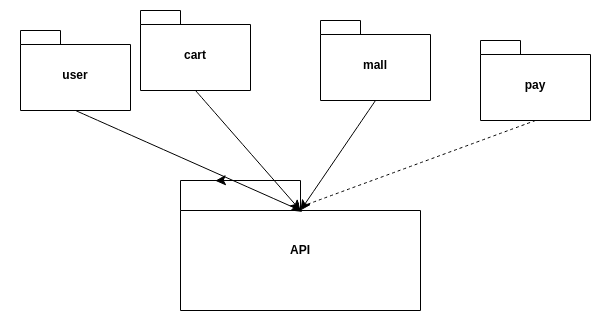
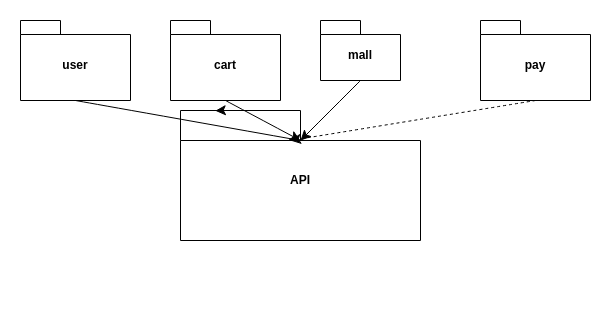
  <mxCell id="0" />
  <mxCell id="1" parent="0" />
- <mxCell id="2" value="user" style="shape=folder;fontStyle=1;spacingTop=10;tabWidth=40;tabHeight=14;tabPosition=left;html=1;whiteSpace=wrap;" parent="1" vertex="1"><mxGeometry x="20" y="30" width="110" height="80" as="geometry" /></mxCell>
- <mxCell id="3" value="pay" style="shape=folder;fontStyle=1;spacingTop=10;tabWidth=40;tabHeight=14;tabPosition=left;html=1;whiteSpace=wrap;" parent="1" vertex="1"><mxGeometry x="480" y="40" width="110" height="80" as="geometry" /></mxCell>
- <mxCell id="4" value="cart" style="shape=folder;fontStyle=1;spacingTop=10;tabWidth=40;tabHeight=14;tabPosition=left;html=1;whiteSpace=wrap;" parent="1" vertex="1"><mxGeometry x="140" y="10" width="110" height="80" as="geometry" /></mxCell>
- <mxCell id="5" value="mall" style="shape=folder;fontStyle=1;spacingTop=10;tabWidth=40;tabHeight=14;tabPosition=left;html=1;whiteSpace=wrap;" parent="1" vertex="1"><mxGeometry x="320" y="20" width="110" height="80" as="geometry" /></mxCell>
- <mxCell id="6" value="API" style="shape=folder;fontStyle=1;spacingTop=10;tabWidth=120;tabHeight=30;tabPosition=left;html=1;whiteSpace=wrap;" parent="1" vertex="1"><mxGeometry x="180" y="180" width="240" height="130" as="geometry" /></mxCell>
+ <mxCell id="2" value="user" style="shape=folder;fontStyle=1;spacingTop=10;tabWidth=40;tabHeight=14;tabPosition=left;html=1;whiteSpace=wrap;" parent="1" vertex="1"><mxGeometry x="20" y="20" width="110" height="80" as="geometry" /></mxCell>
+ <mxCell id="3" value="pay" style="shape=folder;fontStyle=1;spacingTop=10;tabWidth=40;tabHeight=14;tabPosition=left;html=1;whiteSpace=wrap;" parent="1" vertex="1"><mxGeometry x="480" y="20" width="110" height="80" as="geometry" /></mxCell>
+ <mxCell id="4" value="cart" style="shape=folder;fontStyle=1;spacingTop=10;tabWidth=40;tabHeight=14;tabPosition=left;html=1;whiteSpace=wrap;" parent="1" vertex="1"><mxGeometry x="170" y="20" width="110" height="80" as="geometry" /></mxCell>
+ <mxCell id="5" value="mall" style="shape=folder;fontStyle=1;spacingTop=10;tabWidth=40;tabHeight=14;tabPosition=left;html=1;whiteSpace=wrap;" parent="1" vertex="1"><mxGeometry x="320" y="20" width="80" height="60" as="geometry" /></mxCell>
+ <mxCell id="6" value="API" style="shape=folder;fontStyle=1;spacingTop=10;tabWidth=120;tabHeight=30;tabPosition=left;html=1;whiteSpace=wrap;" parent="1" vertex="1"><mxGeometry x="180" y="110" width="240" height="130" as="geometry" /></mxCell>
  <mxCell id="7" style="edgeStyle=none;curved=1;rounded=0;orthogonalLoop=1;jettySize=auto;html=1;exitX=0;exitY=0;exitDx=40;exitDy=0;exitPerimeter=0;entryX=0.145;entryY=0.002;entryDx=0;entryDy=0;entryPerimeter=0;fontSize=12;startSize=8;endSize=8;" parent="1" source="6" target="6" edge="1"><mxGeometry relative="1" as="geometry" /></mxCell>
  <mxCell id="8" style="edgeStyle=none;curved=1;rounded=0;orthogonalLoop=1;jettySize=auto;html=1;exitX=0.5;exitY=1;exitDx=0;exitDy=0;exitPerimeter=0;entryX=0;entryY=0;entryDx=120;entryDy=30;entryPerimeter=0;fontSize=12;startSize=8;endSize=8;endArrow=none;" parent="1" source="2" target="6" edge="1"><mxGeometry relative="1" as="geometry" /></mxCell>
  <mxCell id="9" style="edgeStyle=none;curved=1;rounded=0;orthogonalLoop=1;jettySize=auto;html=1;exitX=0.5;exitY=1;exitDx=0;exitDy=0;exitPerimeter=0;entryX=0;entryY=0;entryDx=120;entryDy=30;entryPerimeter=0;fontSize=12;startSize=8;endSize=8;" parent="1" source="4" target="6" edge="1"><mxGeometry relative="1" as="geometry" /></mxCell>
  <mxCell id="10" style="edgeStyle=none;curved=1;rounded=0;orthogonalLoop=1;jettySize=auto;html=1;exitX=0.5;exitY=1;exitDx=0;exitDy=0;exitPerimeter=0;entryX=0.458;entryY=0.231;entryDx=0;entryDy=0;entryPerimeter=0;fontSize=12;startSize=8;endSize=8;dashed=1;" parent="1" source="3" target="6" edge="1"><mxGeometry relative="1" as="geometry" /></mxCell>
  <mxCell id="11" style="edgeStyle=none;curved=1;rounded=0;orthogonalLoop=1;jettySize=auto;html=1;exitX=0.5;exitY=1;exitDx=0;exitDy=0;exitPerimeter=0;entryX=0;entryY=0;entryDx=120;entryDy=30;entryPerimeter=0;fontSize=12;startSize=8;endSize=8;" parent="1" source="5" target="6" edge="1"><mxGeometry relative="1" as="geometry" /></mxCell>
